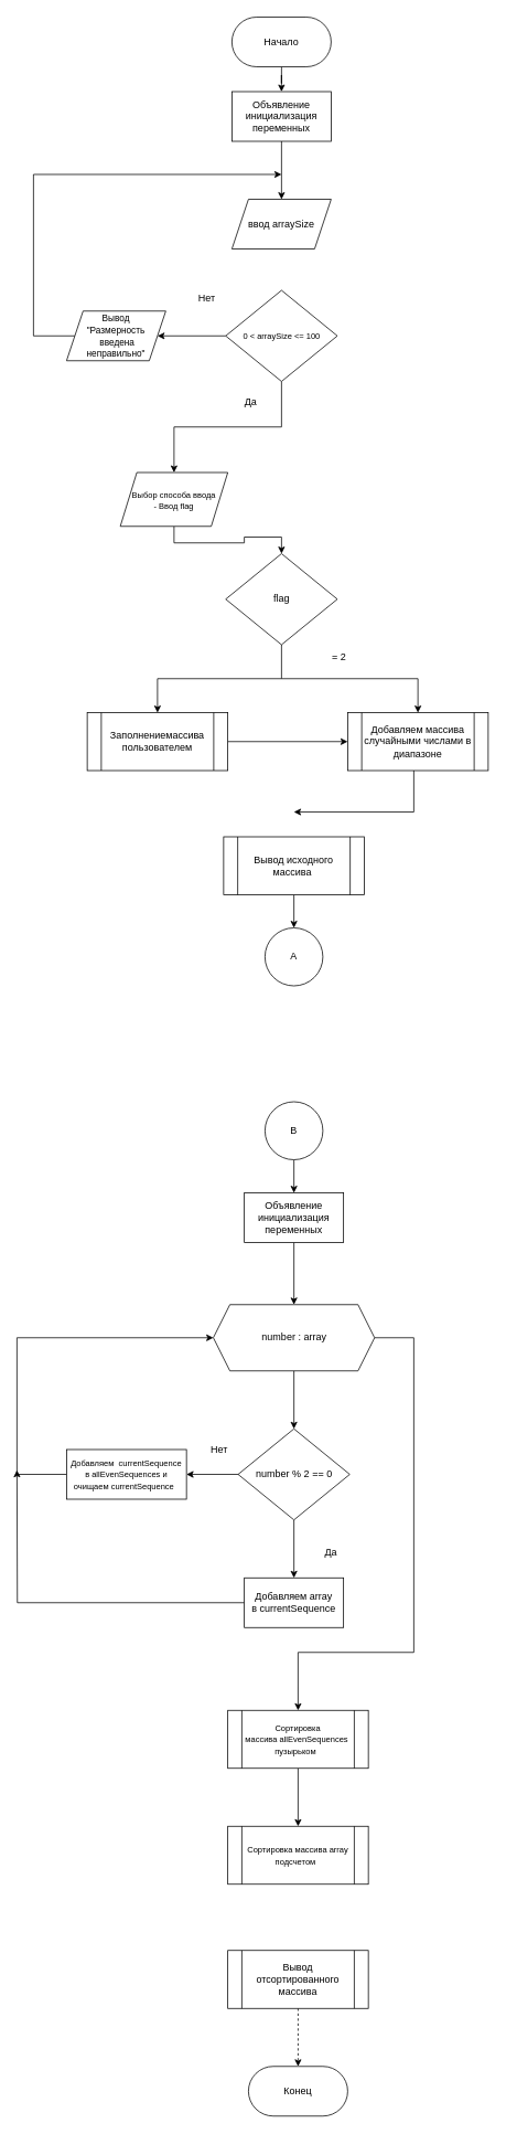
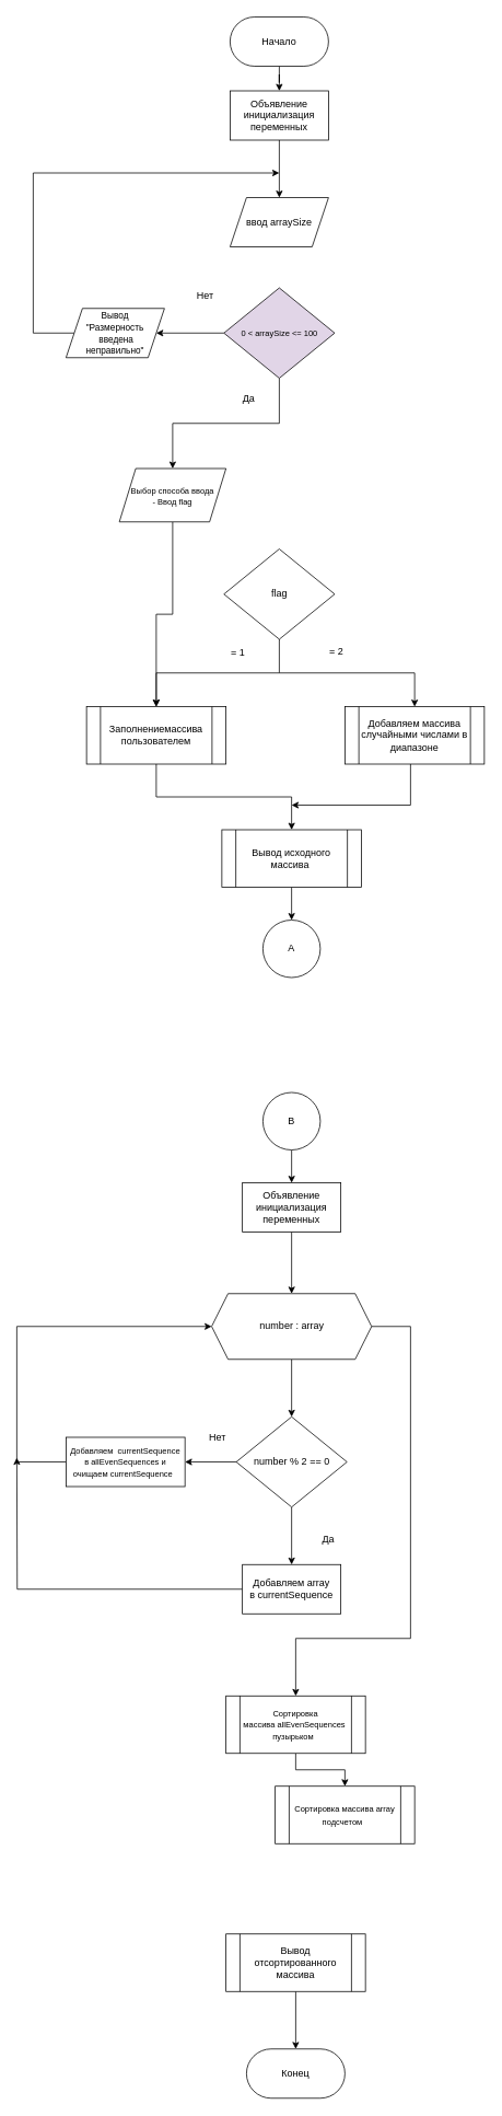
  <mxCell id="0" />
  <mxCell id="1" parent="0" />
  <mxCell id="2" style="edgeStyle=orthogonalEdgeStyle;rounded=0;orthogonalLoop=1;jettySize=auto;html=1;entryX=0.5;entryY=0;entryDx=0;entryDy=0;" edge="1" parent="1" source="3" target="15"><mxGeometry relative="1" as="geometry" /></mxCell>
  <mxCell id="3" value="Начало" style="rounded=1;whiteSpace=wrap;html=1;arcSize=50;" vertex="1" parent="1"><mxGeometry x="280" y="20" width="120" height="60" as="geometry" /></mxCell>
  <mxCell id="4" value="ввод arraySize" style="shape=parallelogram;perimeter=parallelogramPerimeter;whiteSpace=wrap;html=1;fixedSize=1;" vertex="1" parent="1"><mxGeometry x="280" y="240" width="120" height="60" as="geometry" /></mxCell>
  <mxCell id="5" style="edgeStyle=orthogonalEdgeStyle;rounded=0;orthogonalLoop=1;jettySize=auto;html=1;entryX=1;entryY=0.5;entryDx=0;entryDy=0;" edge="1" parent="1" source="7" target="9"><mxGeometry relative="1" as="geometry" /></mxCell>
  <mxCell id="6" style="edgeStyle=orthogonalEdgeStyle;rounded=0;orthogonalLoop=1;jettySize=auto;html=1;entryX=0.5;entryY=0;entryDx=0;entryDy=0;" edge="1" parent="1" source="7" target="11"><mxGeometry relative="1" as="geometry" /></mxCell>
- <mxCell id="7" value="&lt;font style=&quot;font-size: 10px;&quot;&gt;0 &amp;lt; arraySize &amp;lt;= 100&lt;/font&gt;" style="rhombus;whiteSpace=wrap;html=1;" vertex="1" parent="1"><mxGeometry x="272.5" y="350" width="135" height="110" as="geometry" /></mxCell>
+ <mxCell id="7" value="&lt;font style=&quot;font-size: 10px;&quot;&gt;0 &amp;lt; arraySize &amp;lt;= 100&lt;/font&gt;" style="rhombus;whiteSpace=wrap;html=1;fillColor=#e1d5e7;" vertex="1" parent="1"><mxGeometry x="272.5" y="350" width="135" height="110" as="geometry" /></mxCell>
  <mxCell id="8" style="edgeStyle=orthogonalEdgeStyle;rounded=0;orthogonalLoop=1;jettySize=auto;html=1;exitX=0;exitY=0.5;exitDx=0;exitDy=0;" edge="1" parent="1" source="9"><mxGeometry relative="1" as="geometry"><mxPoint x="340" y="210" as="targetPoint" /><Array as="points"><mxPoint x="40" y="405" /><mxPoint x="40" y="210" /></Array></mxGeometry></mxCell>
  <mxCell id="9" value="&lt;font style=&quot;font-size: 11px;&quot;&gt;Вывод&lt;br&gt;&quot;&lt;/font&gt;&lt;span style=&quot;font-size: 11px;&quot;&gt;Размерность&lt;/span&gt;&lt;div&gt;&lt;span style=&quot;font-size: 11px;&quot;&gt;&amp;nbsp;введена неправильно&lt;/span&gt;&lt;span style=&quot;font-size: 11px; background-color: initial;&quot;&gt;&quot;&lt;/span&gt;&lt;/div&gt;" style="shape=parallelogram;perimeter=parallelogramPerimeter;whiteSpace=wrap;html=1;fixedSize=1;" vertex="1" parent="1"><mxGeometry x="80" y="375" width="120" height="60" as="geometry" /></mxCell>
- <mxCell id="10" style="edgeStyle=orthogonalEdgeStyle;rounded=0;orthogonalLoop=1;jettySize=auto;html=1;entryX=0.5;entryY=0;entryDx=0;entryDy=0;" edge="1" parent="1" source="11" target="18"><mxGeometry relative="1" as="geometry" /></mxCell>
+ <mxCell id="10" style="edgeStyle=orthogonalEdgeStyle;rounded=0;orthogonalLoop=1;jettySize=auto;html=1;" edge="1" parent="1" source="11" target="20"><mxGeometry relative="1" as="geometry" /></mxCell>
  <mxCell id="11" value="&lt;font style=&quot;font-size: 10px;&quot;&gt;Выбор способа ввода&lt;/font&gt;&lt;div style=&quot;font-size: 10px;&quot;&gt;&lt;font style=&quot;font-size: 10px;&quot;&gt;- Ввод flag&lt;/font&gt;&lt;/div&gt;" style="shape=parallelogram;perimeter=parallelogramPerimeter;whiteSpace=wrap;html=1;fixedSize=1;" vertex="1" parent="1"><mxGeometry x="145" y="570" width="130" height="65" as="geometry" /></mxCell>
  <mxCell id="12" value="Да" style="text;html=1;align=center;verticalAlign=middle;whiteSpace=wrap;rounded=0;" vertex="1" parent="1"><mxGeometry x="272.5" y="470" width="60" height="30" as="geometry" /></mxCell>
  <mxCell id="13" value="Нет" style="text;html=1;align=center;verticalAlign=middle;whiteSpace=wrap;rounded=0;" vertex="1" parent="1"><mxGeometry x="220" y="345" width="60" height="30" as="geometry" /></mxCell>
  <mxCell id="14" style="edgeStyle=orthogonalEdgeStyle;rounded=0;orthogonalLoop=1;jettySize=auto;html=1;entryX=0.5;entryY=0;entryDx=0;entryDy=0;" edge="1" parent="1" source="15" target="4"><mxGeometry relative="1" as="geometry" /></mxCell>
  <mxCell id="15" value="Объявление инициализация переменных" style="rounded=0;whiteSpace=wrap;html=1;" vertex="1" parent="1"><mxGeometry x="280" y="110" width="120" height="60" as="geometry" /></mxCell>
  <mxCell id="16" style="edgeStyle=orthogonalEdgeStyle;rounded=0;orthogonalLoop=1;jettySize=auto;html=1;entryX=0.5;entryY=0;entryDx=0;entryDy=0;" edge="1" parent="1" source="18" target="20"><mxGeometry relative="1" as="geometry" /></mxCell>
  <mxCell id="17" style="edgeStyle=orthogonalEdgeStyle;rounded=0;orthogonalLoop=1;jettySize=auto;html=1;entryX=0.5;entryY=0;entryDx=0;entryDy=0;" edge="1" parent="1" target="22"><mxGeometry relative="1" as="geometry"><mxPoint x="340" y="819" as="sourcePoint" /><mxPoint x="505" y="858" as="targetPoint" /><Array as="points"><mxPoint x="505" y="819" /></Array></mxGeometry></mxCell>
  <mxCell id="18" value="&lt;font style=&quot;font-size: 12px;&quot;&gt;flag&lt;/font&gt;" style="rhombus;whiteSpace=wrap;html=1;" vertex="1" parent="1"><mxGeometry x="272.5" y="668" width="135" height="110" as="geometry" /></mxCell>
- <mxCell id="19" style="edgeStyle=orthogonalEdgeStyle;rounded=0;orthogonalLoop=1;jettySize=auto;html=1;" edge="1" parent="1" source="20" target="22"><mxGeometry relative="1" as="geometry" /></mxCell>
+ <mxCell id="19" style="edgeStyle=orthogonalEdgeStyle;rounded=0;orthogonalLoop=1;jettySize=auto;html=1;entryX=0.5;entryY=0;entryDx=0;entryDy=0;" edge="1" parent="1" source="20" target="26"><mxGeometry relative="1" as="geometry" /></mxCell>
  <mxCell id="20" value="Заполнениемассива пользователем" style="shape=process;whiteSpace=wrap;html=1;backgroundOutline=1;" vertex="1" parent="1"><mxGeometry x="105" y="860" width="170" height="70" as="geometry" /></mxCell>
  <mxCell id="21" style="edgeStyle=orthogonalEdgeStyle;rounded=0;orthogonalLoop=1;jettySize=auto;html=1;" edge="1" parent="1"><mxGeometry relative="1" as="geometry"><mxPoint x="355" y="980" as="targetPoint" /><mxPoint x="500" y="930" as="sourcePoint" /><Array as="points"><mxPoint x="500" y="980" /></Array></mxGeometry></mxCell>
  <mxCell id="22" value="Добавляем массива случайными числами в диапазоне" style="shape=process;whiteSpace=wrap;html=1;backgroundOutline=1;" vertex="1" parent="1"><mxGeometry x="420" y="860" width="170" height="70" as="geometry" /></mxCell>
+ <mxCell id="23" value="= 1" style="text;html=1;align=center;verticalAlign=middle;whiteSpace=wrap;rounded=0;" vertex="1" parent="1"><mxGeometry x="260" y="780" width="60" height="30" as="geometry" /></mxCell>
  <mxCell id="24" value="= 2" style="text;html=1;align=center;verticalAlign=middle;whiteSpace=wrap;rounded=0;" vertex="1" parent="1"><mxGeometry x="380" y="778" width="60" height="30" as="geometry" /></mxCell>
  <mxCell id="25" style="edgeStyle=orthogonalEdgeStyle;rounded=0;orthogonalLoop=1;jettySize=auto;html=1;entryX=0.5;entryY=0;entryDx=0;entryDy=0;" edge="1" parent="1" source="26" target="49"><mxGeometry relative="1" as="geometry" /></mxCell>
  <mxCell id="26" value="Вывод исходного массива&amp;nbsp;" style="shape=process;whiteSpace=wrap;html=1;backgroundOutline=1;" vertex="1" parent="1"><mxGeometry x="270" y="1010" width="170" height="70" as="geometry" /></mxCell>
  <mxCell id="27" style="edgeStyle=orthogonalEdgeStyle;rounded=0;orthogonalLoop=1;jettySize=auto;html=1;entryX=0.5;entryY=0;entryDx=0;entryDy=0;" edge="1" parent="1" source="28" target="44"><mxGeometry relative="1" as="geometry" /></mxCell>
  <mxCell id="28" value="&lt;font style=&quot;font-size: 10px;&quot;&gt;Сортировка массива&amp;nbsp;allEvenSequences&amp;nbsp; пузырьком&amp;nbsp;&amp;nbsp;&lt;/font&gt;" style="shape=process;whiteSpace=wrap;html=1;backgroundOutline=1;" vertex="1" parent="1"><mxGeometry x="275.03" y="2065" width="170" height="70" as="geometry" /></mxCell>
  <mxCell id="29" style="edgeStyle=orthogonalEdgeStyle;rounded=0;orthogonalLoop=1;jettySize=auto;html=1;entryX=0.5;entryY=0;entryDx=0;entryDy=0;" edge="1" parent="1" source="31" target="34"><mxGeometry relative="1" as="geometry" /></mxCell>
  <mxCell id="30" style="edgeStyle=orthogonalEdgeStyle;rounded=0;orthogonalLoop=1;jettySize=auto;html=1;entryX=0.5;entryY=0;entryDx=0;entryDy=0;" edge="1" parent="1" source="31" target="28"><mxGeometry relative="1" as="geometry"><mxPoint x="360.03" y="2015" as="targetPoint" /><Array as="points"><mxPoint x="500.03" y="1615" /><mxPoint x="500.03" y="1995" /><mxPoint x="360.03" y="1995" /><mxPoint x="360.03" y="2065" /></Array></mxGeometry></mxCell>
  <mxCell id="31" value="number : array" style="shape=hexagon;perimeter=hexagonPerimeter2;whiteSpace=wrap;html=1;fixedSize=1;" vertex="1" parent="1"><mxGeometry x="257.53" y="1575" width="195" height="80" as="geometry" /></mxCell>
  <mxCell id="32" style="edgeStyle=orthogonalEdgeStyle;rounded=0;orthogonalLoop=1;jettySize=auto;html=1;entryX=0.5;entryY=0;entryDx=0;entryDy=0;" edge="1" parent="1" source="34" target="38"><mxGeometry relative="1" as="geometry" /></mxCell>
  <mxCell id="33" style="edgeStyle=orthogonalEdgeStyle;rounded=0;orthogonalLoop=1;jettySize=auto;html=1;entryX=1;entryY=0.5;entryDx=0;entryDy=0;" edge="1" parent="1" source="34" target="42"><mxGeometry relative="1" as="geometry" /></mxCell>
  <mxCell id="34" value="&lt;font style=&quot;font-size: 12px;&quot;&gt;number % 2 == 0&lt;/font&gt;" style="rhombus;whiteSpace=wrap;html=1;" vertex="1" parent="1"><mxGeometry x="287.53" y="1725" width="135" height="110" as="geometry" /></mxCell>
  <mxCell id="35" style="edgeStyle=orthogonalEdgeStyle;rounded=0;orthogonalLoop=1;jettySize=auto;html=1;" edge="1" parent="1" source="36" target="31"><mxGeometry relative="1" as="geometry" /></mxCell>
  <mxCell id="36" value="Объявление инициализация переменных" style="rounded=0;whiteSpace=wrap;html=1;" vertex="1" parent="1"><mxGeometry x="295.03" y="1440" width="120" height="60" as="geometry" /></mxCell>
  <mxCell id="37" style="edgeStyle=orthogonalEdgeStyle;rounded=0;orthogonalLoop=1;jettySize=auto;html=1;" edge="1" parent="1" source="38"><mxGeometry relative="1" as="geometry"><mxPoint x="20.03" y="1775" as="targetPoint" /></mxGeometry></mxCell>
  <mxCell id="38" value="Добавляем array в&amp;nbsp;currentSequence" style="rounded=0;whiteSpace=wrap;html=1;" vertex="1" parent="1"><mxGeometry x="295.03" y="1905" width="120" height="60" as="geometry" /></mxCell>
  <mxCell id="39" value="Да" style="text;html=1;align=center;verticalAlign=middle;whiteSpace=wrap;rounded=0;" vertex="1" parent="1"><mxGeometry x="370.03" y="1860" width="60" height="30" as="geometry" /></mxCell>
  <mxCell id="40" value="Нет" style="text;html=1;align=center;verticalAlign=middle;whiteSpace=wrap;rounded=0;" vertex="1" parent="1"><mxGeometry x="235.03" y="1735" width="60" height="30" as="geometry" /></mxCell>
  <mxCell id="41" style="edgeStyle=orthogonalEdgeStyle;rounded=0;orthogonalLoop=1;jettySize=auto;html=1;entryX=0;entryY=0.5;entryDx=0;entryDy=0;" edge="1" parent="1" source="42" target="31"><mxGeometry relative="1" as="geometry"><Array as="points"><mxPoint x="20.03" y="1780" /><mxPoint x="20.03" y="1615" /></Array></mxGeometry></mxCell>
  <mxCell id="42" value="&lt;font style=&quot;font-size: 10px;&quot;&gt;Добавляем&amp;nbsp; currentSequence в&amp;nbsp;allEvenSequences и очищаем currentSequence&amp;nbsp;&amp;nbsp;&lt;/font&gt;" style="rounded=0;whiteSpace=wrap;html=1;" vertex="1" parent="1"><mxGeometry x="80.03" y="1750" width="145" height="60" as="geometry" /></mxCell>
  <mxCell id="43" value="Конец" style="rounded=1;whiteSpace=wrap;html=1;arcSize=50;" vertex="1" parent="1"><mxGeometry x="300.03" y="2495" width="120" height="60" as="geometry" /></mxCell>
- <mxCell id="44" value="&lt;font style=&quot;font-size: 10px;&quot;&gt;Сортировка массива array подсчетом&amp;nbsp;&amp;nbsp;&lt;/font&gt;" style="shape=process;whiteSpace=wrap;html=1;backgroundOutline=1;" vertex="1" parent="1"><mxGeometry x="275.03" y="2205" width="170" height="70" as="geometry" /></mxCell>
- <mxCell id="45" style="edgeStyle=orthogonalEdgeStyle;rounded=0;orthogonalLoop=1;jettySize=auto;html=1;entryX=0.5;entryY=0;entryDx=0;entryDy=0;dashed=1;" edge="1" parent="1" source="46" target="43"><mxGeometry relative="1" as="geometry" /></mxCell>
+ <mxCell id="44" value="&lt;font style=&quot;font-size: 10px;&quot;&gt;Сортировка массива array подсчетом&amp;nbsp;&amp;nbsp;&lt;/font&gt;" style="shape=process;whiteSpace=wrap;html=1;backgroundOutline=1;" vertex="1" parent="1"><mxGeometry x="335.03" y="2175" width="170" height="70" as="geometry" /></mxCell>
+ <mxCell id="45" style="edgeStyle=orthogonalEdgeStyle;rounded=0;orthogonalLoop=1;jettySize=auto;html=1;entryX=0.5;entryY=0;entryDx=0;entryDy=0;" edge="1" parent="1" source="46" target="43"><mxGeometry relative="1" as="geometry" /></mxCell>
  <mxCell id="46" value="Вывод отсортированного массива" style="shape=process;whiteSpace=wrap;html=1;backgroundOutline=1;" vertex="1" parent="1"><mxGeometry x="275.03" y="2355" width="170" height="70" as="geometry" /></mxCell>
  <mxCell id="47" style="edgeStyle=orthogonalEdgeStyle;rounded=0;orthogonalLoop=1;jettySize=auto;html=1;entryX=0.5;entryY=0;entryDx=0;entryDy=0;" edge="1" parent="1" source="48" target="36"><mxGeometry relative="1" as="geometry" /></mxCell>
  <mxCell id="48" value="B" style="ellipse;whiteSpace=wrap;html=1;aspect=fixed;" vertex="1" parent="1"><mxGeometry x="320.03" y="1330" width="70" height="70" as="geometry" /></mxCell>
  <mxCell id="49" value="A" style="ellipse;whiteSpace=wrap;html=1;aspect=fixed;" vertex="1" parent="1"><mxGeometry x="320" y="1120" width="70" height="70" as="geometry" /></mxCell>
